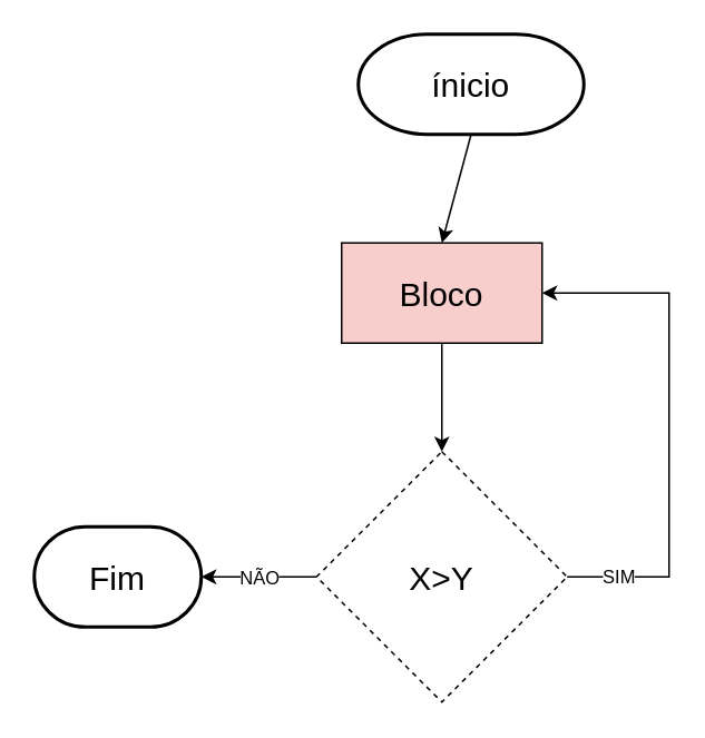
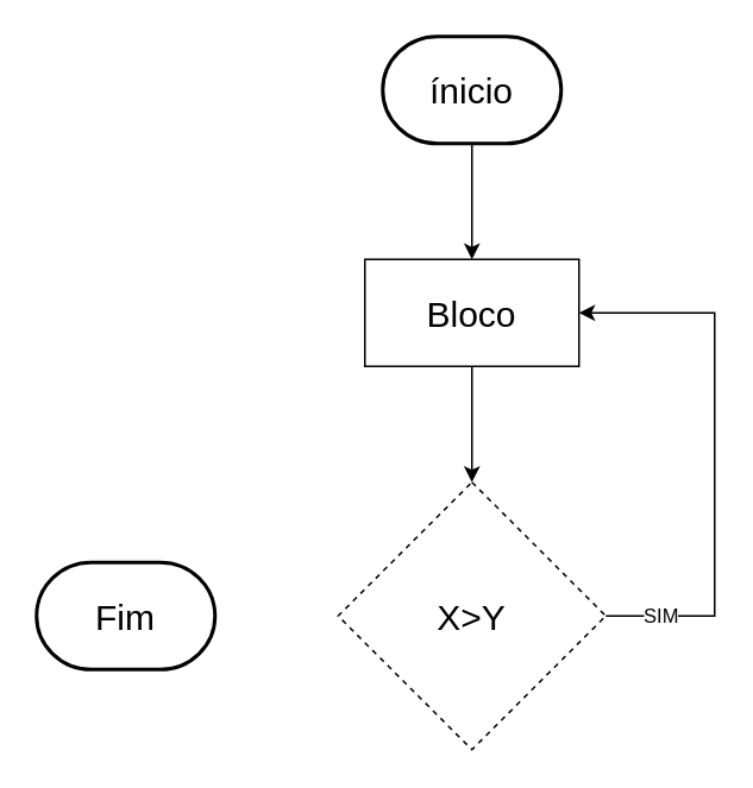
  <mxCell id="0" />
  <mxCell id="1" parent="0" />
  <mxCell id="2" value="&lt;font style=&quot;font-size: 20px;&quot;&gt;X&amp;gt;Y&lt;/font&gt;" style="rhombus;whiteSpace=wrap;html=1;dashed=1;" vertex="1" parent="1"><mxGeometry x="189" y="270" width="150" height="150" as="geometry" /></mxCell>
  <mxCell id="3" value="" style="edgeStyle=orthogonalEdgeStyle;rounded=0;orthogonalLoop=1;jettySize=auto;html=1;" edge="1" parent="1" source="4" target="2"><mxGeometry relative="1" as="geometry" /></mxCell>
- <mxCell id="4" value="&lt;font style=&quot;font-size: 20px;&quot;&gt;Bloco&lt;/font&gt;" style="rounded=0;whiteSpace=wrap;html=1;fillColor=#f8cecc;" vertex="1" parent="1"><mxGeometry x="204" y="145" width="120" height="60" as="geometry" /></mxCell>
+ <mxCell id="4" value="&lt;font style=&quot;font-size: 20px;&quot;&gt;Bloco&lt;/font&gt;" style="rounded=0;whiteSpace=wrap;html=1;" vertex="1" parent="1"><mxGeometry x="204" y="145" width="120" height="60" as="geometry" /></mxCell>
  <mxCell id="5" value="" style="endArrow=classic;html=1;rounded=0;exitX=1;exitY=0.5;exitDx=0;exitDy=0;" edge="1" parent="1" source="2" target="4"><mxGeometry width="50" height="50" relative="1" as="geometry"><mxPoint x="240" y="260" as="sourcePoint" /><mxPoint x="350" y="175" as="targetPoint" /><Array as="points"><mxPoint x="400" y="345" /><mxPoint x="400" y="175" /></Array></mxGeometry></mxCell>
  <mxCell id="6" value="SIM" style="edgeLabel;html=1;align=center;verticalAlign=middle;resizable=0;points=[];" vertex="1" connectable="0" parent="5"><mxGeometry x="-0.806" y="1" relative="1" as="geometry"><mxPoint as="offset" /></mxGeometry></mxCell>
- <mxCell id="7" value="&lt;font style=&quot;font-size: 20px;&quot;&gt;ínicio&lt;/font&gt;" style="strokeWidth=2;html=1;shape=mxgraph.flowchart.terminator;whiteSpace=wrap;" vertex="1" parent="1"><mxGeometry x="214" y="20" width="135" height="60" as="geometry" /></mxCell>
+ <mxCell id="7" value="&lt;font style=&quot;font-size: 20px;&quot;&gt;ínicio&lt;/font&gt;" style="strokeWidth=2;html=1;shape=mxgraph.flowchart.terminator;whiteSpace=wrap;" vertex="1" parent="1"><mxGeometry x="214" y="20" width="100" height="60" as="geometry" /></mxCell>
  <mxCell id="8" value="" style="endArrow=classic;html=1;rounded=0;exitX=0.5;exitY=1;exitDx=0;exitDy=0;exitPerimeter=0;entryX=0.5;entryY=0;entryDx=0;entryDy=0;" edge="1" parent="1" source="7" target="4"><mxGeometry width="50" height="50" relative="1" as="geometry"><mxPoint x="240" y="250" as="sourcePoint" /><mxPoint x="264" y="130" as="targetPoint" /></mxGeometry></mxCell>
- <mxCell id="9" value="" style="endArrow=classic;html=1;rounded=0;exitX=0;exitY=0.5;exitDx=0;exitDy=0;entryX=1;entryY=0.5;entryDx=0;entryDy=0;entryPerimeter=0;" edge="1" parent="1" source="2" target="11"><mxGeometry relative="1" as="geometry"><mxPoint x="170" y="175" as="sourcePoint" /><mxPoint x="110" y="175" as="targetPoint" /></mxGeometry></mxCell>
- <mxCell id="10" value="NÃO" style="edgeLabel;resizable=0;html=1;;align=center;verticalAlign=middle;" connectable="0" vertex="1" parent="9"><mxGeometry relative="1" as="geometry" /></mxCell>
  <mxCell id="11" value="&lt;span style=&quot;font-size: 20px;&quot;&gt;Fim&lt;/span&gt;" style="strokeWidth=2;html=1;shape=mxgraph.flowchart.terminator;whiteSpace=wrap;" vertex="1" parent="1"><mxGeometry x="20" y="315" width="100" height="60" as="geometry" /></mxCell>
